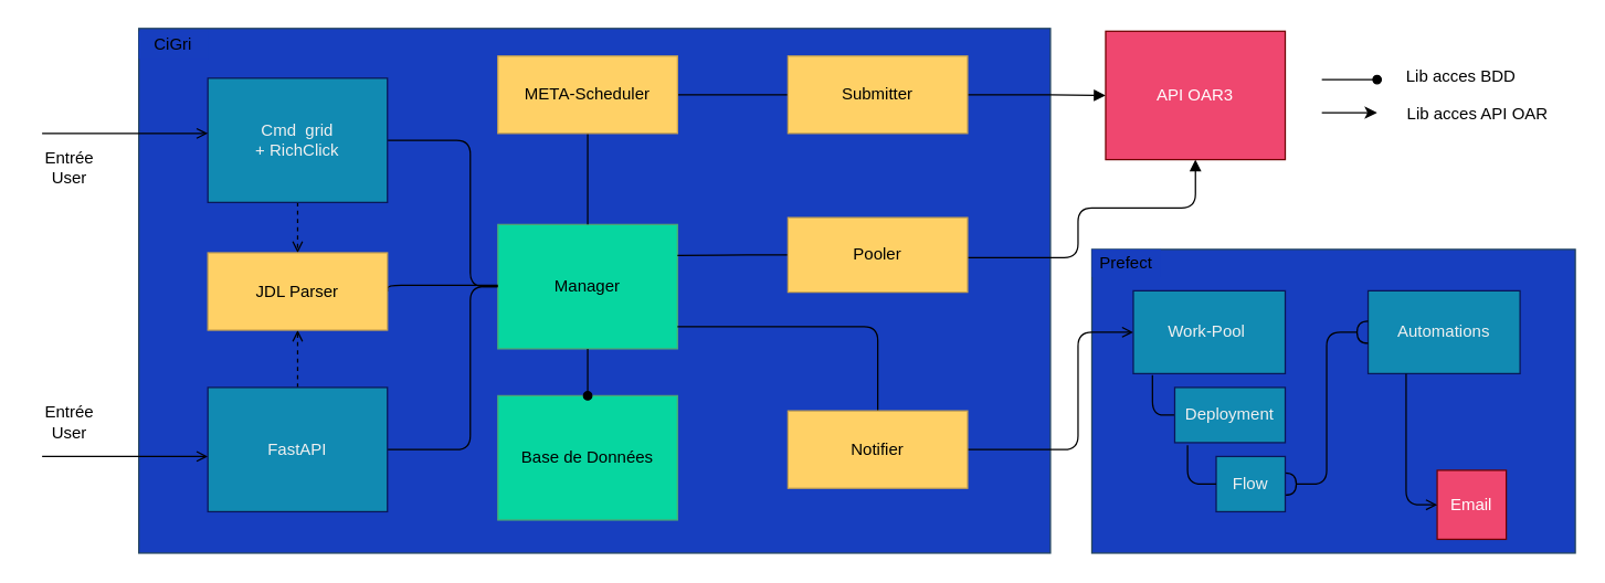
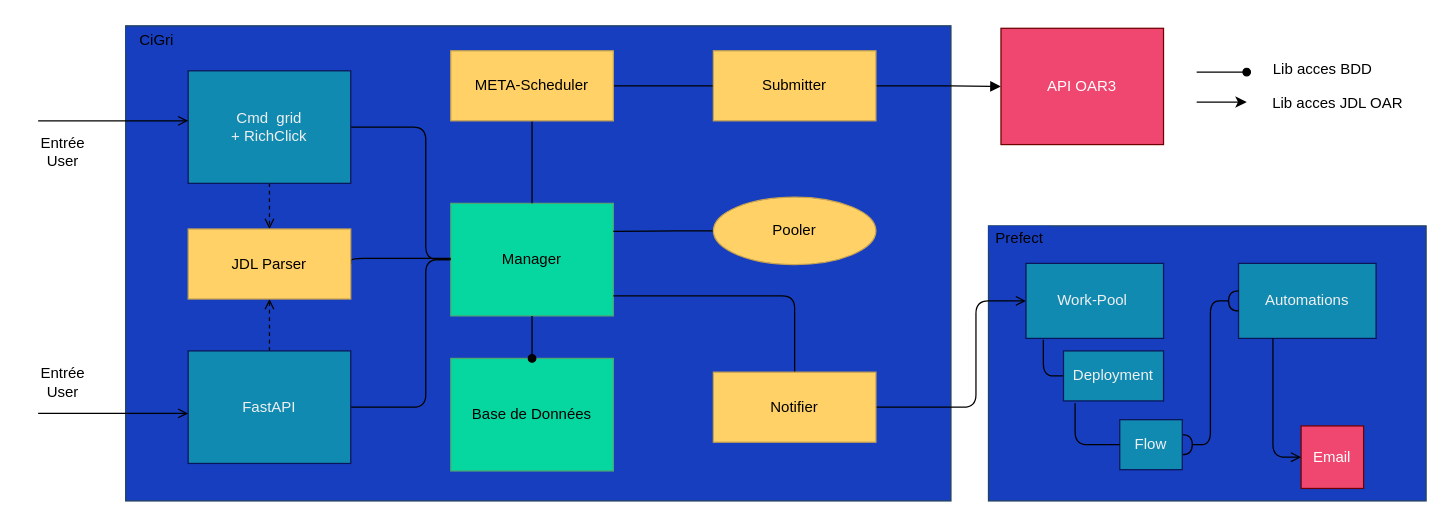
  <mxCell id="0" />
  <mxCell id="1" parent="0" />
  <mxCell id="2" value="" style="rounded=0;whiteSpace=wrap;html=1;fillColor=#173EBF;strokeColor=#23445d;" parent="1" vertex="1"><mxGeometry x="100" y="20" width="660" height="380" as="geometry" /></mxCell>
  <mxCell id="3" style="edgeStyle=none;html=1;" parent="1" edge="1"><mxGeometry relative="1" as="geometry"><mxPoint x="864.377" y="78.668" as="sourcePoint" /></mxGeometry></mxCell>
  <mxCell id="4" style="edgeStyle=orthogonalEdgeStyle;html=1;exitX=0.5;exitY=1;exitDx=0;exitDy=0;entryX=0.5;entryY=0;entryDx=0;entryDy=0;endArrow=open;endFill=0;dashed=1;" edge="1" parent="1" source="6" target="38"><mxGeometry relative="1" as="geometry" /></mxCell>
  <mxCell id="5" style="edgeStyle=orthogonalEdgeStyle;html=1;exitX=1;exitY=0.5;exitDx=0;exitDy=0;entryX=0;entryY=0.5;entryDx=0;entryDy=0;endArrow=none;endFill=0;" edge="1" parent="1" source="6" target="7"><mxGeometry relative="1" as="geometry"><Array as="points"><mxPoint x="340" y="101" /><mxPoint x="340" y="207" /></Array></mxGeometry></mxCell>
  <mxCell id="6" value="&lt;span style=&quot;color: rgb(240, 240, 240);&quot;&gt;Cmd&amp;nbsp; grid&lt;/span&gt;&lt;br style=&quot;color: rgb(240, 240, 240);&quot;&gt;&lt;span style=&quot;color: rgb(240, 240, 240);&quot;&gt;+&amp;nbsp;RichClick&lt;/span&gt;" style="rounded=0;whiteSpace=wrap;html=1;fillColor=#118ab2;fontColor=#ffffff;strokeColor=#0A1657;" parent="1" vertex="1"><mxGeometry x="150" y="56" width="130" height="90" as="geometry" /></mxCell>
  <mxCell id="7" value="&lt;font color=&quot;#000000&quot;&gt;Manager&lt;br&gt;&lt;/font&gt;" style="rounded=0;whiteSpace=wrap;html=1;fillColor=#06d6a0;fontColor=#ffffff;strokeColor=#4ca974;" parent="1" vertex="1"><mxGeometry x="360" y="162" width="130" height="90" as="geometry" /></mxCell>
  <mxCell id="8" style="edgeStyle=orthogonalEdgeStyle;html=1;fontColor=#000000;endArrow=none;endFill=0;" parent="1" source="10" target="21" edge="1"><mxGeometry relative="1" as="geometry" /></mxCell>
  <mxCell id="9" style="edgeStyle=orthogonalEdgeStyle;html=1;exitX=0.5;exitY=1;exitDx=0;exitDy=0;endArrow=none;endFill=0;" edge="1" parent="1" source="10" target="7"><mxGeometry relative="1" as="geometry" /></mxCell>
  <mxCell id="10" value="&lt;font color=&quot;#000000&quot;&gt;META-Scheduler&lt;/font&gt;" style="rounded=0;whiteSpace=wrap;html=1;fillColor=#ffd166;fontColor=#ffffff;strokeColor=#C7A350;" parent="1" vertex="1"><mxGeometry x="360" y="40" width="130" height="56" as="geometry" /></mxCell>
  <mxCell id="11" value="" style="endArrow=open;html=1;endFill=0;" parent="1" edge="1"><mxGeometry width="50" height="50" relative="1" as="geometry"><mxPoint x="30" y="96" as="sourcePoint" /><mxPoint x="150" y="96" as="targetPoint" /></mxGeometry></mxCell>
  <mxCell id="12" value="Entrée&lt;br&gt;User" style="text;html=1;strokeColor=none;fillColor=none;align=center;verticalAlign=middle;whiteSpace=wrap;rounded=0;" parent="1" vertex="1"><mxGeometry x="20" y="106" width="60" height="30" as="geometry" /></mxCell>
  <mxCell id="13" value="" style="endArrow=open;html=1;endFill=0;" parent="1" edge="1"><mxGeometry width="50" height="50" relative="1" as="geometry"><mxPoint x="30" y="330" as="sourcePoint" /><mxPoint x="150" y="330" as="targetPoint" /></mxGeometry></mxCell>
  <mxCell id="14" value="Entrée&lt;br&gt;User" style="text;html=1;strokeColor=none;fillColor=none;align=center;verticalAlign=middle;whiteSpace=wrap;rounded=0;" parent="1" vertex="1"><mxGeometry x="20" y="290" width="60" height="30" as="geometry" /></mxCell>
  <mxCell id="15" style="edgeStyle=orthogonalEdgeStyle;html=1;fontColor=#000000;endArrow=none;endFill=0;exitX=1;exitY=0.5;exitDx=0;exitDy=0;" parent="1" source="38" edge="1"><mxGeometry relative="1" as="geometry"><mxPoint x="360" y="206" as="targetPoint" /><Array as="points"><mxPoint x="280" y="206" /></Array></mxGeometry></mxCell>
  <mxCell id="16" style="edgeStyle=orthogonalEdgeStyle;html=1;exitX=0.5;exitY=0;exitDx=0;exitDy=0;entryX=0.5;entryY=1;entryDx=0;entryDy=0;endArrow=open;endFill=0;dashed=1;" edge="1" parent="1" source="18" target="38"><mxGeometry relative="1" as="geometry" /></mxCell>
  <mxCell id="17" style="edgeStyle=orthogonalEdgeStyle;html=1;endArrow=none;endFill=0;entryX=0;entryY=0.5;entryDx=0;entryDy=0;" edge="1" parent="1" source="18" target="7"><mxGeometry relative="1" as="geometry"><mxPoint x="360" y="325" as="targetPoint" /><Array as="points"><mxPoint x="340" y="325" /><mxPoint x="340" y="207" /></Array></mxGeometry></mxCell>
  <mxCell id="18" value="&lt;font color=&quot;#f0f0f0&quot;&gt;FastAPI&lt;/font&gt;" style="rounded=0;whiteSpace=wrap;html=1;fillColor=#118ab2;fontColor=#ffffff;strokeColor=#0A1657;" parent="1" vertex="1"><mxGeometry x="150" y="280" width="130" height="90" as="geometry" /></mxCell>
  <mxCell id="19" value="" style="rounded=0;whiteSpace=wrap;html=1;fillColor=#173EBF;strokeColor=#23445d;" parent="1" vertex="1"><mxGeometry x="790" y="180" width="350" height="220" as="geometry" /></mxCell>
  <mxCell id="20" style="edgeStyle=orthogonalEdgeStyle;html=1;fontColor=#FFFFFF;endArrow=block;endFill=1;" parent="1" source="21" target="30" edge="1"><mxGeometry relative="1" as="geometry" /></mxCell>
  <mxCell id="21" value="&lt;font color=&quot;#000000&quot;&gt;Submitter&lt;/font&gt;" style="rounded=0;whiteSpace=wrap;html=1;fillColor=#ffd166;fontColor=#ffffff;strokeColor=#C7A350;" parent="1" vertex="1"><mxGeometry x="570" y="40" width="130" height="56" as="geometry" /></mxCell>
  <mxCell id="22" style="edgeStyle=orthogonalEdgeStyle;html=1;fontColor=#000000;endArrow=none;endFill=0;entryX=1;entryY=0.25;entryDx=0;entryDy=0;" parent="1" source="25" target="7" edge="1"><mxGeometry relative="1" as="geometry" /></mxCell>
  <mxCell id="23" style="edgeStyle=orthogonalEdgeStyle;html=1;fontColor=#000000;endArrow=none;endFill=0;" parent="1" source="7" target="27" edge="1"><mxGeometry relative="1" as="geometry"><Array as="points"><mxPoint x="635" y="236" /></Array></mxGeometry></mxCell>
- <mxCell id="24" style="edgeStyle=orthogonalEdgeStyle;html=1;entryX=0.5;entryY=1;entryDx=0;entryDy=0;fontColor=#FFFFFF;endArrow=block;endFill=1;" parent="1" source="25" target="30" edge="1"><mxGeometry relative="1" as="geometry"><Array as="points"><mxPoint x="780" y="186" /><mxPoint x="780" y="150" /><mxPoint x="865" y="150" /></Array></mxGeometry></mxCell>
- <mxCell id="25" value="Pooler" style="whiteSpace=wrap;html=1;fillColor=#FFD166;strokeColor=#C7A350;fontColor=#000000;" parent="1" vertex="1"><mxGeometry x="570" y="157" width="130" height="54" as="geometry" /></mxCell>
+ <mxCell id="25" value="Pooler" style="ellipse;whiteSpace=wrap;html=1;fillColor=#FFD166;strokeColor=#C7A350;fontColor=#000000;" parent="1" vertex="1"><mxGeometry x="570" y="157" width="130" height="54" as="geometry" /></mxCell>
  <mxCell id="26" style="edgeStyle=orthogonalEdgeStyle;html=1;fontColor=#FFFFFF;startArrow=none;startFill=0;endArrow=open;endFill=0;" parent="1" source="27" target="33" edge="1"><mxGeometry relative="1" as="geometry"><Array as="points"><mxPoint x="780" y="325" /><mxPoint x="780" y="240" /></Array></mxGeometry></mxCell>
  <mxCell id="27" value="Notifier" style="whiteSpace=wrap;html=1;fillColor=#FFD166;strokeColor=#C7A350;fontColor=#000000;" parent="1" vertex="1"><mxGeometry x="570" y="297" width="130" height="56" as="geometry" /></mxCell>
  <mxCell id="28" value="&lt;font color=&quot;#f0f0f0&quot;&gt;Automations&lt;/font&gt;" style="rounded=0;whiteSpace=wrap;html=1;fillColor=#118ab2;fontColor=#ffffff;strokeColor=#0A1657;" parent="1" vertex="1"><mxGeometry x="990" y="210" width="110" height="60" as="geometry" /></mxCell>
  <mxCell id="29" value="Email" style="whiteSpace=wrap;html=1;aspect=fixed;fillColor=#ef476f;fontColor=#ffffff;strokeColor=#6F0000;" parent="1" vertex="1"><mxGeometry x="1040" y="340" width="50" height="50" as="geometry" /></mxCell>
  <mxCell id="30" value="&lt;font&gt;API OAR3&lt;/font&gt;" style="rounded=0;whiteSpace=wrap;html=1;fillColor=#EF476F;fontColor=#FFFFFF;strokeColor=#6F0000;" parent="1" vertex="1"><mxGeometry x="800" y="22" width="130" height="93" as="geometry" /></mxCell>
  <mxCell id="31" style="edgeStyle=orthogonalEdgeStyle;html=1;exitX=0.25;exitY=1;exitDx=0;exitDy=0;entryX=0;entryY=0.5;entryDx=0;entryDy=0;fontColor=#000000;endArrow=open;endFill=0;" parent="1" source="28" target="29" edge="1"><mxGeometry relative="1" as="geometry"><Array as="points"><mxPoint x="1018" y="365" /></Array></mxGeometry></mxCell>
  <mxCell id="32" style="edgeStyle=orthogonalEdgeStyle;html=1;exitX=0.126;exitY=1.019;exitDx=0;exitDy=0;entryX=0;entryY=0.5;entryDx=0;entryDy=0;fontColor=#FFFFFF;endArrow=none;endFill=0;exitPerimeter=0;" parent="1" source="33" target="34" edge="1"><mxGeometry relative="1" as="geometry"><mxPoint x="850" y="325" as="targetPoint" /></mxGeometry></mxCell>
  <mxCell id="33" value="&lt;font color=&quot;#f0f0f0&quot;&gt;Work-Pool&amp;nbsp;&lt;/font&gt;" style="rounded=0;whiteSpace=wrap;html=1;fillColor=#118ab2;fontColor=#ffffff;strokeColor=#0A1657;" parent="1" vertex="1"><mxGeometry x="820" y="210" width="110" height="60" as="geometry" /></mxCell>
  <mxCell id="34" value="&lt;font color=&quot;#f0f0f0&quot;&gt;Deployment&lt;/font&gt;" style="rounded=0;whiteSpace=wrap;html=1;fillColor=#118AB2;fontColor=#ffffff;strokeColor=#0A1657;" parent="1" vertex="1"><mxGeometry x="850" y="280" width="80" height="40" as="geometry" /></mxCell>
  <mxCell id="35" style="edgeStyle=orthogonalEdgeStyle;html=1;entryX=0;entryY=0.5;entryDx=0;entryDy=0;fontColor=#FFFFFF;endArrow=halfCircle;endFill=0;startArrow=halfCircle;startFill=0;" parent="1" source="36" target="28" edge="1"><mxGeometry relative="1" as="geometry" /></mxCell>
- <mxCell id="36" value="&lt;font color=&quot;#f0f0f0&quot;&gt;Flow&lt;/font&gt;" style="rounded=0;whiteSpace=wrap;html=1;fillColor=#118AB2;fontColor=#ffffff;strokeColor=#0A1657;" parent="1" vertex="1"><mxGeometry x="880" y="330" width="50" height="40" as="geometry" /></mxCell>
+ <mxCell id="36" value="&lt;font color=&quot;#f0f0f0&quot;&gt;Flow&lt;/font&gt;" style="rounded=0;whiteSpace=wrap;html=1;fillColor=#118AB2;fontColor=#ffffff;strokeColor=#0A1657;" parent="1" vertex="1"><mxGeometry x="895" y="335" width="50" height="40" as="geometry" /></mxCell>
  <mxCell id="37" style="edgeStyle=orthogonalEdgeStyle;html=1;exitX=0.116;exitY=1.047;exitDx=0;exitDy=0;entryX=0;entryY=0.5;entryDx=0;entryDy=0;fontColor=#FFFFFF;endArrow=none;endFill=0;exitPerimeter=0;" parent="1" source="34" target="36" edge="1"><mxGeometry relative="1" as="geometry"><mxPoint x="833.86" y="341.14" as="sourcePoint" /><mxPoint x="850" y="370" as="targetPoint" /></mxGeometry></mxCell>
  <mxCell id="38" value="&lt;font color=&quot;#000000&quot;&gt;JDL Parser&lt;/font&gt;" style="rounded=0;whiteSpace=wrap;html=1;fillColor=#ffd166;fontColor=#ffffff;strokeColor=#C7A350;" parent="1" vertex="1"><mxGeometry x="150" y="182.5" width="130" height="56" as="geometry" /></mxCell>
  <mxCell id="39" style="edgeStyle=orthogonalEdgeStyle;html=1;fontColor=#000000;endArrow=oval;endFill=1;" parent="1" edge="1"><mxGeometry relative="1" as="geometry"><mxPoint x="956.5" y="57" as="sourcePoint" /><mxPoint x="996.5" y="57" as="targetPoint" /><Array as="points"><mxPoint x="996.5" y="57" /></Array></mxGeometry></mxCell>
  <mxCell id="40" style="edgeStyle=orthogonalEdgeStyle;html=1;fontColor=#000000;endArrow=classic;endFill=1;" parent="1" edge="1"><mxGeometry relative="1" as="geometry"><mxPoint x="956.5" y="81" as="sourcePoint" /><mxPoint x="996.5" y="81" as="targetPoint" /><Array as="points"><mxPoint x="996.5" y="81" /></Array></mxGeometry></mxCell>
  <mxCell id="41" value="Lib acces BDD" style="text;html=1;align=center;verticalAlign=middle;resizable=0;points=[];autosize=1;strokeColor=none;fillColor=none;" parent="1" vertex="1"><mxGeometry x="1006.5" y="40" width="100" height="30" as="geometry" /></mxCell>
- <mxCell id="42" value="Lib acces API OAR" style="text;html=1;align=center;verticalAlign=middle;resizable=0;points=[];autosize=1;strokeColor=none;fillColor=none;" parent="1" vertex="1"><mxGeometry x="1003.5" y="67" width="130" height="30" as="geometry" /></mxCell>
+ <mxCell id="42" value="Lib acces JDL OAR" style="text;html=1;align=center;verticalAlign=middle;resizable=0;points=[];autosize=1;strokeColor=none;fillColor=none;" parent="1" vertex="1"><mxGeometry x="1003.5" y="67" width="130" height="30" as="geometry" /></mxCell>
  <mxCell id="43" value="Prefect" style="rounded=0;whiteSpace=wrap;html=1;fillColor=#173EBF;strokeColor=none;" parent="1" vertex="1"><mxGeometry x="790" y="180" width="50" height="20" as="geometry" /></mxCell>
  <mxCell id="44" value="CiGri" style="rounded=0;whiteSpace=wrap;html=1;fillColor=#173EBF;strokeColor=none;" parent="1" vertex="1"><mxGeometry x="100" y="22" width="50" height="20" as="geometry" /></mxCell>
  <mxCell id="45" value="&lt;font color=&quot;#000000&quot;&gt;Base de Données&lt;/font&gt;" style="rounded=0;whiteSpace=wrap;html=1;fillColor=#06d6a0;fontColor=#ffffff;strokeColor=#4ca974;" vertex="1" parent="1"><mxGeometry x="360" y="286" width="130" height="90" as="geometry" /></mxCell>
  <mxCell id="46" style="edgeStyle=orthogonalEdgeStyle;html=1;endArrow=oval;endFill=1;" edge="1" parent="1" source="7" target="45"><mxGeometry relative="1" as="geometry" /></mxCell>
